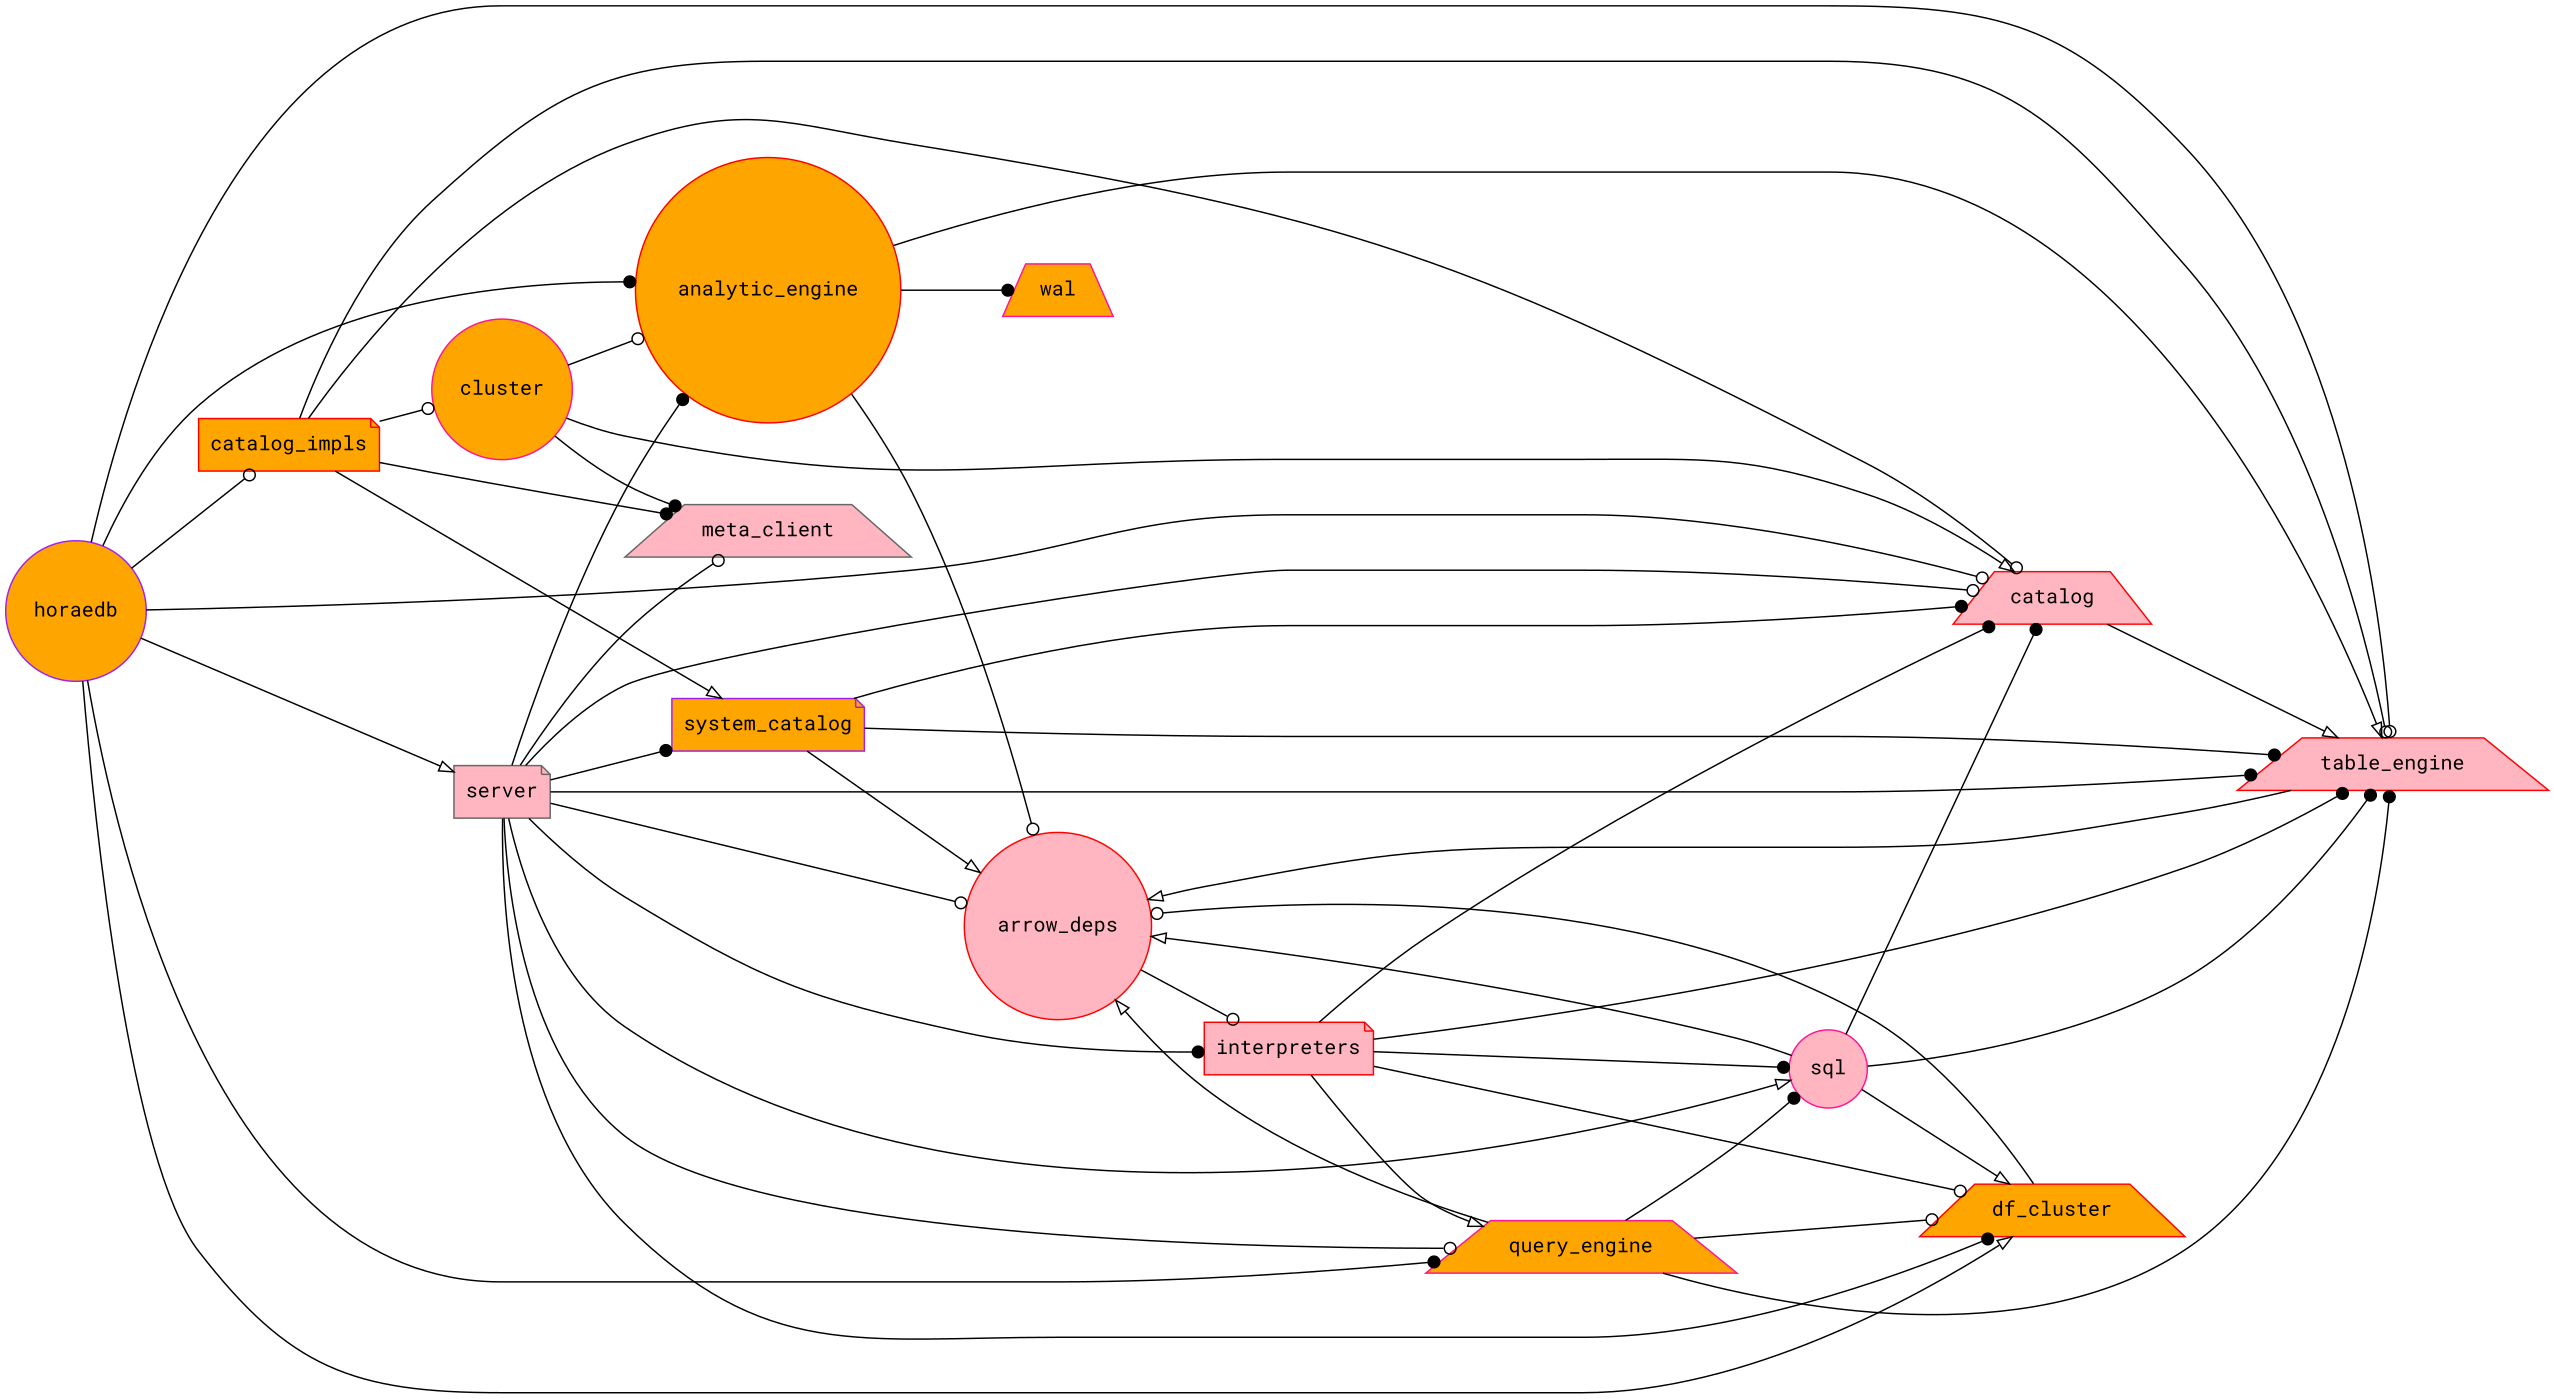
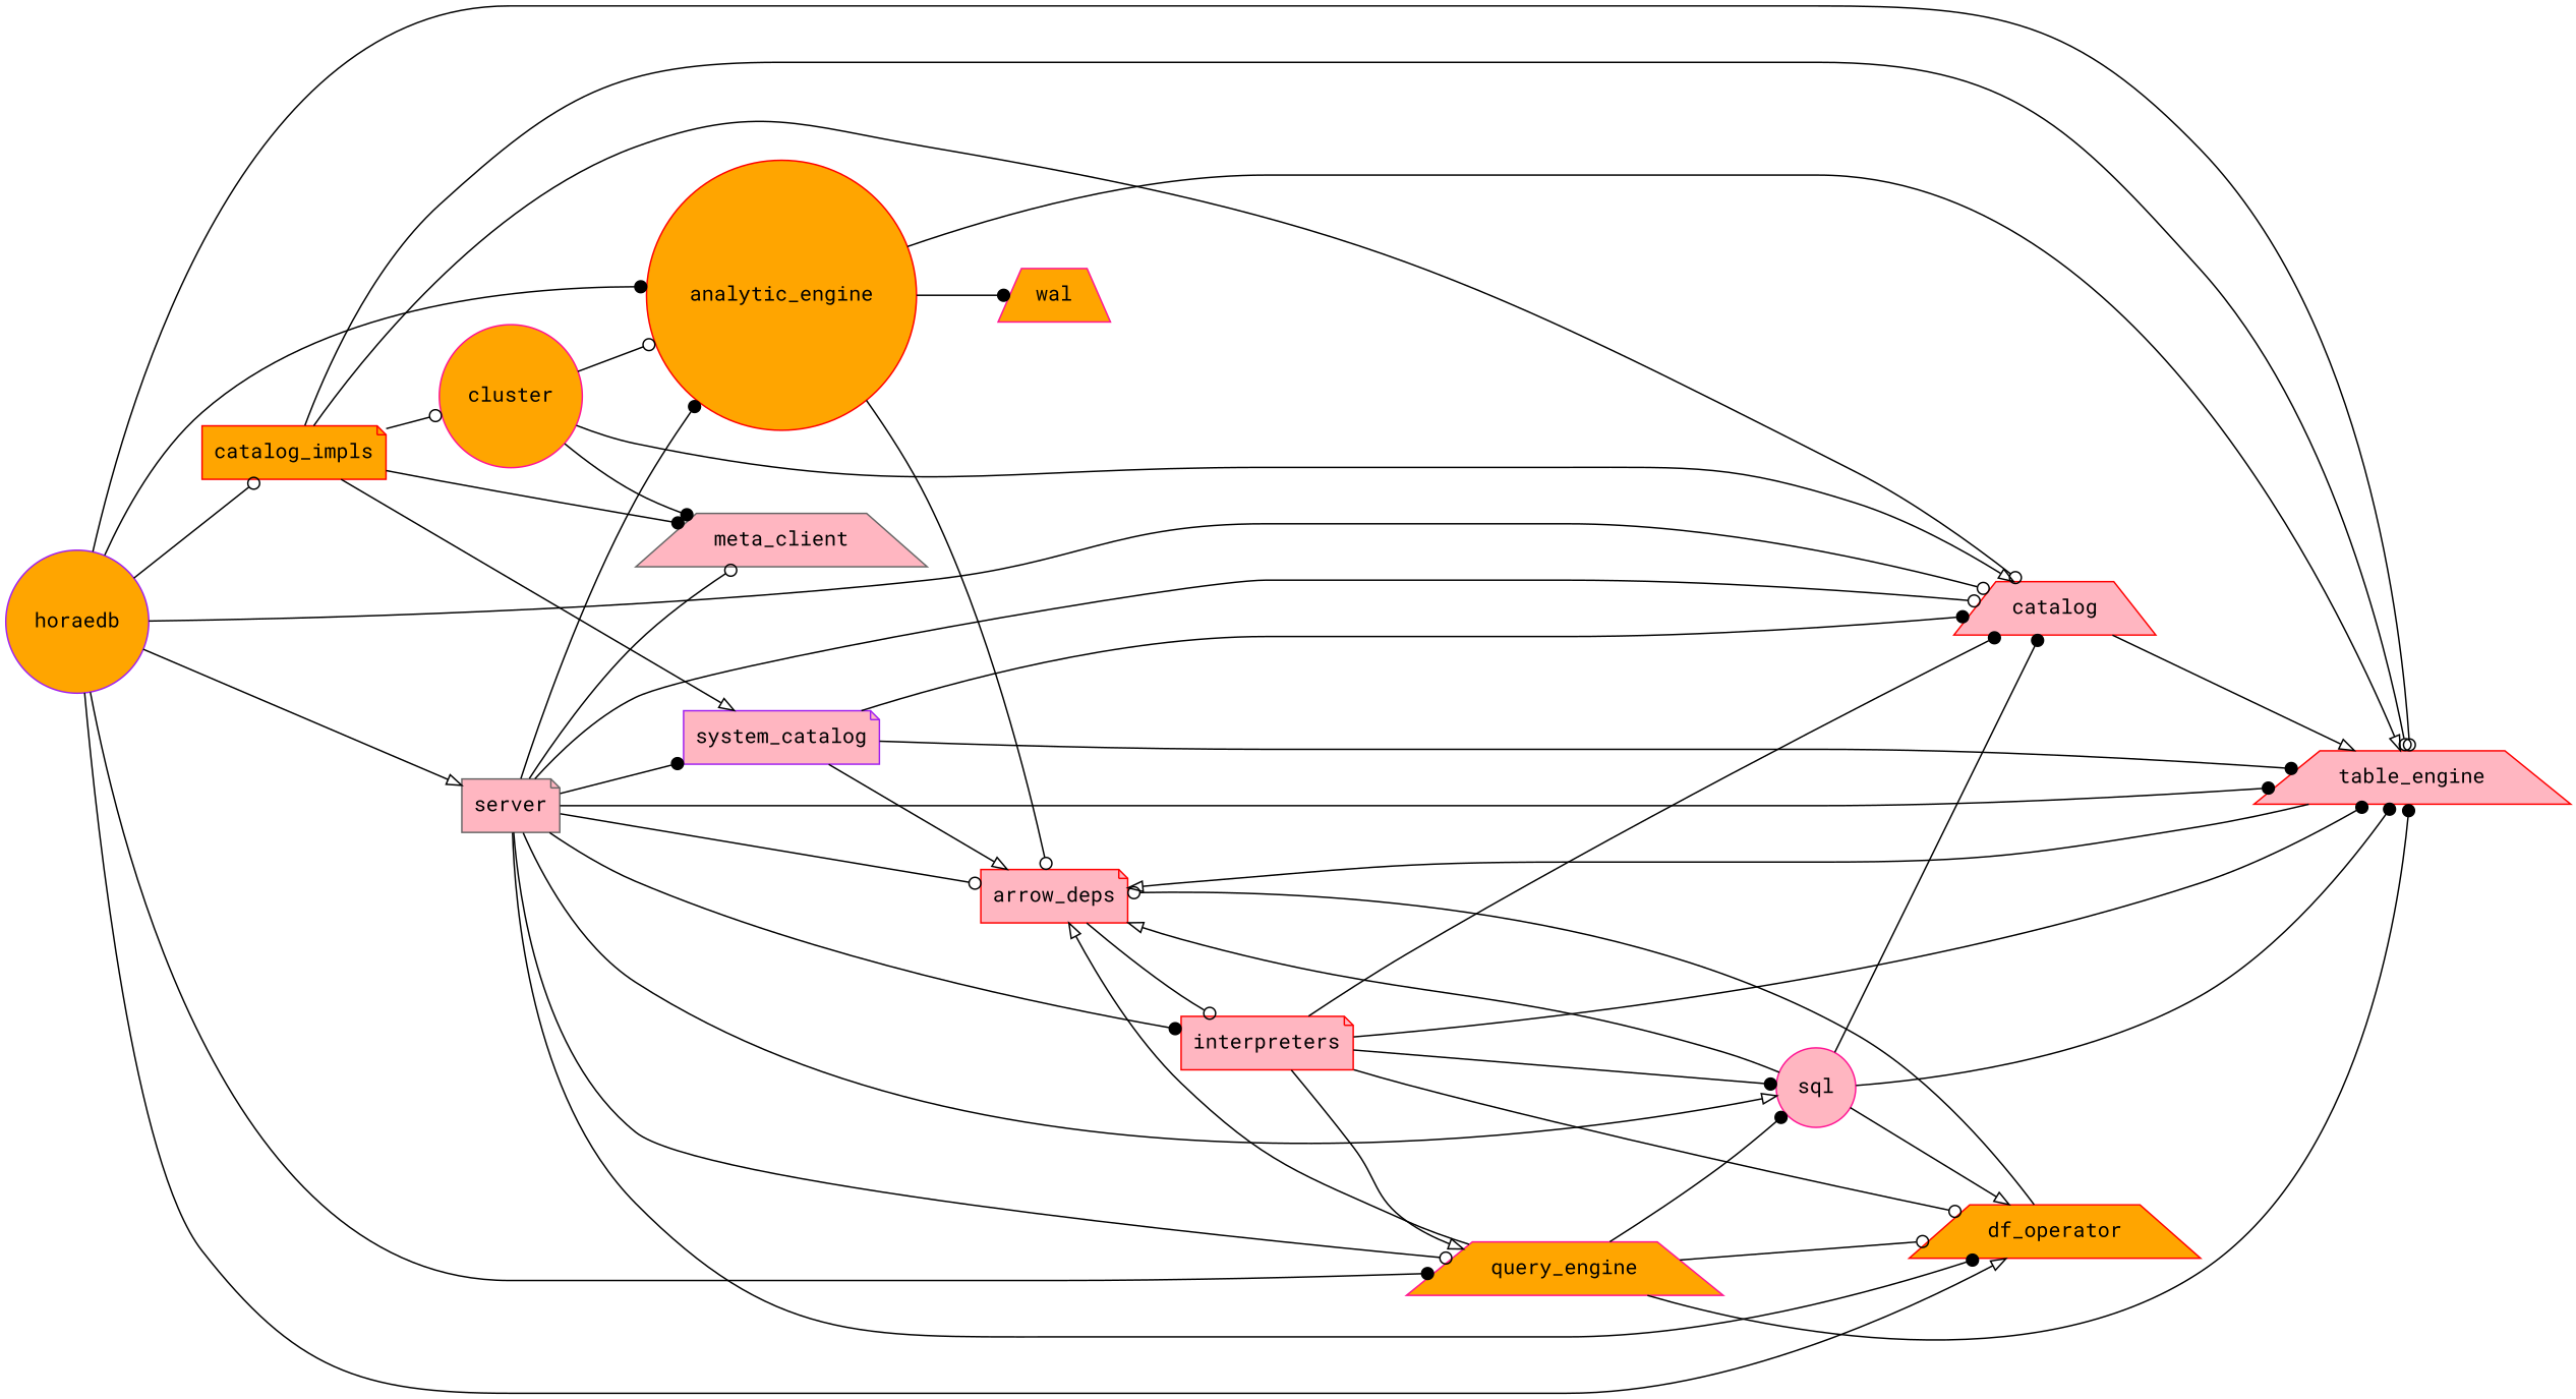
  digraph {
    fontname="Roboto Mono"
    rankdir=LR
    node [color=red fillcolor=orange fontname="Roboto Mono" shape=trapezium style=filled]
    edge [arrowhead=dot fontname="Roboto Mono"]
    analytic_engine [shape=circle]
-   arrow_deps [fillcolor=lightpink shape=circle]
+   arrow_deps [fillcolor=lightpink shape=note]
    table_engine [fillcolor=lightpink]
    wal [color=deeppink]
    interpreters [fillcolor=lightpink shape=note]
    catalog [fillcolor=lightpink]
    catalog_impls [shape=note]
-   system_catalog [color=purple shape=note]
+   system_catalog [color=purple fillcolor=lightpink shape=note]
    cluster [color=deeppink shape=circle]
    meta_client [color=gray40 fillcolor=lightpink]
    sql [color=deeppink fillcolor=lightpink shape=circle]
-   df_operator [label=df_cluster]
+   df_operator
    query_engine [color=deeppink]
    server [color=gray40 fillcolor=lightpink shape=note]
    horaedb [color=purple shape=circle]
    analytic_engine -> arrow_deps [arrowhead=odot]
    analytic_engine -> table_engine [arrowhead=onormal]
    analytic_engine -> wal
    arrow_deps -> interpreters [arrowhead=odot]
    table_engine -> arrow_deps [arrowhead=onormal]
    interpreters -> table_engine
    interpreters -> catalog
    interpreters -> sql
    interpreters -> df_operator [arrowhead=odot]
    interpreters -> query_engine [arrowhead=onormal]
    catalog -> table_engine [arrowhead=onormal]
    catalog_impls -> table_engine [arrowhead=odot]
    catalog_impls -> catalog [arrowhead=odot]
    catalog_impls -> system_catalog [arrowhead=onormal]
    catalog_impls -> cluster [arrowhead=odot]
    catalog_impls -> meta_client
    system_catalog -> arrow_deps [arrowhead=onormal]
    system_catalog -> table_engine
    system_catalog -> catalog
    cluster -> analytic_engine [arrowhead=odot]
    cluster -> catalog [arrowhead=onormal]
    cluster -> meta_client
    sql -> arrow_deps [arrowhead=onormal]
    sql -> table_engine
    sql -> catalog
    sql -> df_operator [arrowhead=onormal]
    df_operator -> arrow_deps [arrowhead=odot]
    query_engine -> arrow_deps [arrowhead=onormal]
    query_engine -> table_engine
    query_engine -> sql
    query_engine -> df_operator [arrowhead=odot]
    server -> analytic_engine
    server -> arrow_deps [arrowhead=odot]
    server -> table_engine
    server -> interpreters
    server -> catalog [arrowhead=odot]
    server -> system_catalog
    server -> meta_client [arrowhead=odot]
    server -> sql [arrowhead=onormal]
    server -> df_operator
    server -> query_engine [arrowhead=odot]
    horaedb -> analytic_engine
    horaedb -> table_engine [arrowhead=odot]
    horaedb -> catalog [arrowhead=odot]
    horaedb -> catalog_impls [arrowhead=odot]
    horaedb -> df_operator [arrowhead=onormal]
    horaedb -> query_engine
    horaedb -> server [arrowhead=onormal]
  }
